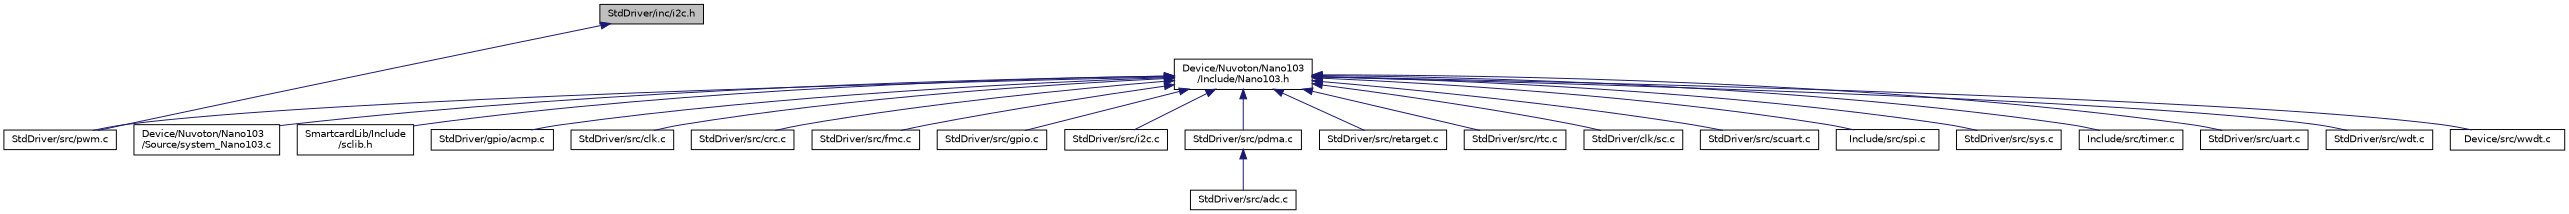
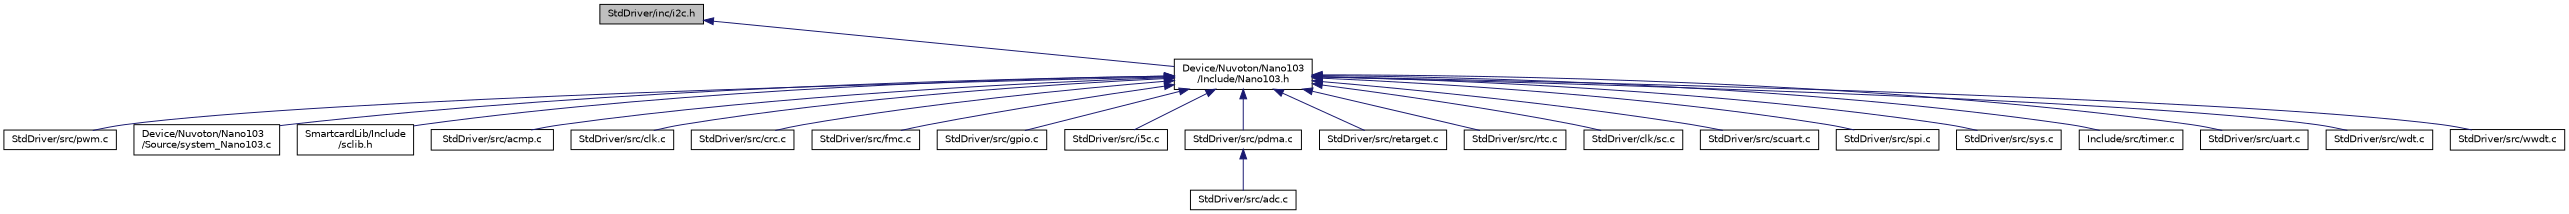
  digraph {
    node [color=black fillcolor=white fontname=Helvetica fontsize=10 shape=record style=filled]
    edge [color=midnightblue dir=back fontname=Helvetica fontsize=10 labelfontname=Helvetica labelfontsize=10 style=solid]
    n1 [fillcolor=grey75 fontcolor=black height=0.2 label="StdDriver/inc/i2c.h" width=0.4]
    n2 [height=0.2 label="Device/Nuvoton/Nano103\l/Include/Nano103.h" width=0.4]
    n3 [height=0.2 label="Device/Nuvoton/Nano103\l/Source/system_Nano103.c" width=0.4]
    n4 [height=0.2 label="SmartcardLib/Include\l/sclib.h" width=0.4]
-   n5 [height=0.2 label="StdDriver/gpio/acmp.c" width=0.4]
+   n5 [height=0.2 label="StdDriver/src/acmp.c" width=0.4]
    n6 [height=0.2 label="StdDriver/src/clk.c" width=0.4]
    n7 [height=0.2 label="StdDriver/src/crc.c" width=0.4]
    n8 [height=0.2 label="StdDriver/src/fmc.c" width=0.4]
    n9 [height=0.2 label="StdDriver/src/gpio.c" width=0.4]
-   n10 [height=0.2 label="StdDriver/src/i2c.c" width=0.4]
+   n10 [height=0.2 label="StdDriver/src/i5c.c" width=0.4]
    n11 [height=0.2 label="StdDriver/src/pdma.c" width=0.4]
    n12 [height=0.2 label="StdDriver/src/pwm.c" width=0.4]
    n13 [height=0.2 label="StdDriver/src/retarget.c" width=0.4]
    n14 [height=0.2 label="StdDriver/src/rtc.c" width=0.4]
    n15 [height=0.2 label="StdDriver/clk/sc.c" width=0.4]
    n16 [height=0.2 label="StdDriver/src/scuart.c" width=0.4]
-   n17 [height=0.2 label="Include/src/spi.c" width=0.4]
+   n17 [height=0.2 label="StdDriver/src/spi.c" width=0.4]
    n18 [height=0.2 label="StdDriver/src/sys.c" width=0.4]
    n19 [height=0.2 label="Include/src/timer.c" width=0.4]
    n20 [height=0.2 label="StdDriver/src/uart.c" width=0.4]
    n21 [height=0.2 label="StdDriver/src/wdt.c" width=0.4]
-   n22 [height=0.2 label="Device/src/wwdt.c" width=0.4]
+   n22 [height=0.2 label="StdDriver/src/wwdt.c" width=0.4]
    n23 [height=0.2 label="StdDriver/src/adc.c" width=0.4]
-   n1 -> n12
+   n1 -> n2
    n2 -> n3
    n2 -> n4
    n2 -> n5
    n2 -> n6
    n2 -> n7
    n2 -> n8
    n2 -> n9
    n2 -> n10
    n2 -> n11
    n2 -> n12
    n2 -> n13
    n2 -> n14
    n2 -> n15
    n2 -> n16
    n2 -> n17
    n2 -> n18
    n2 -> n19
    n2 -> n20
    n2 -> n21
    n2 -> n22
    n11 -> n23
  }
